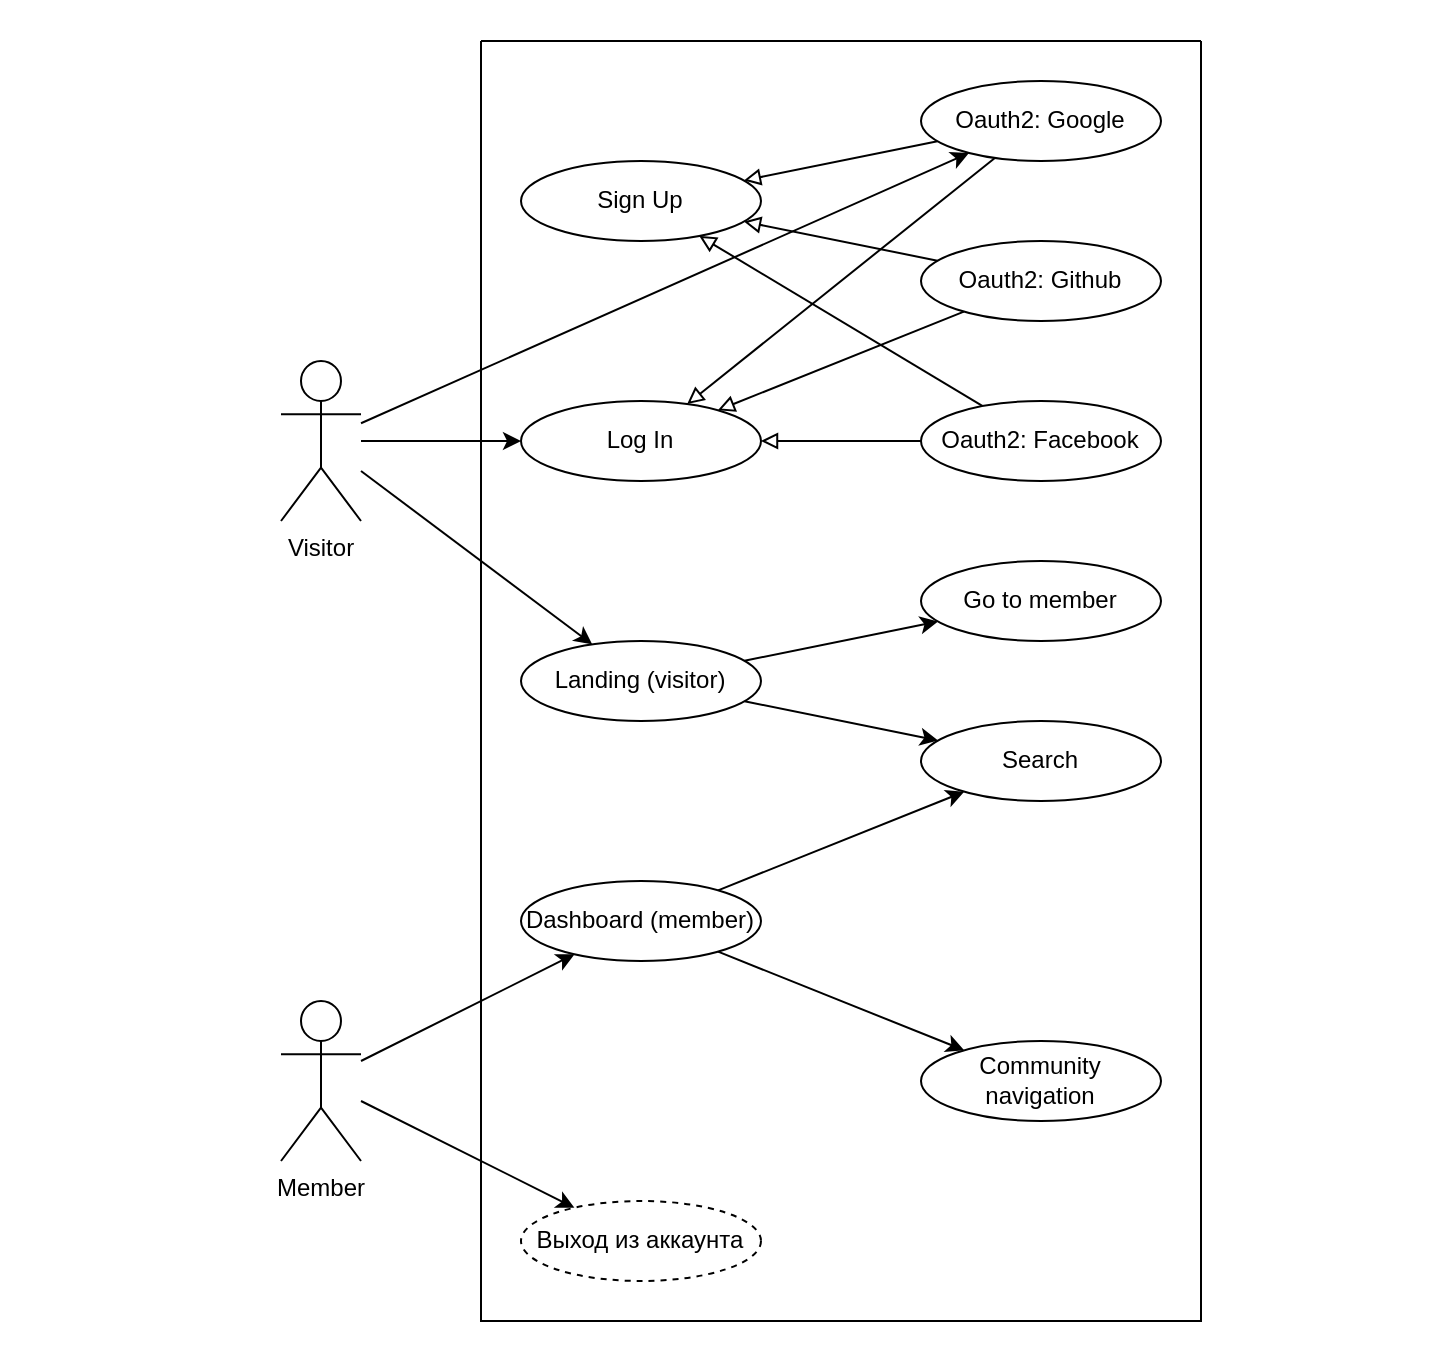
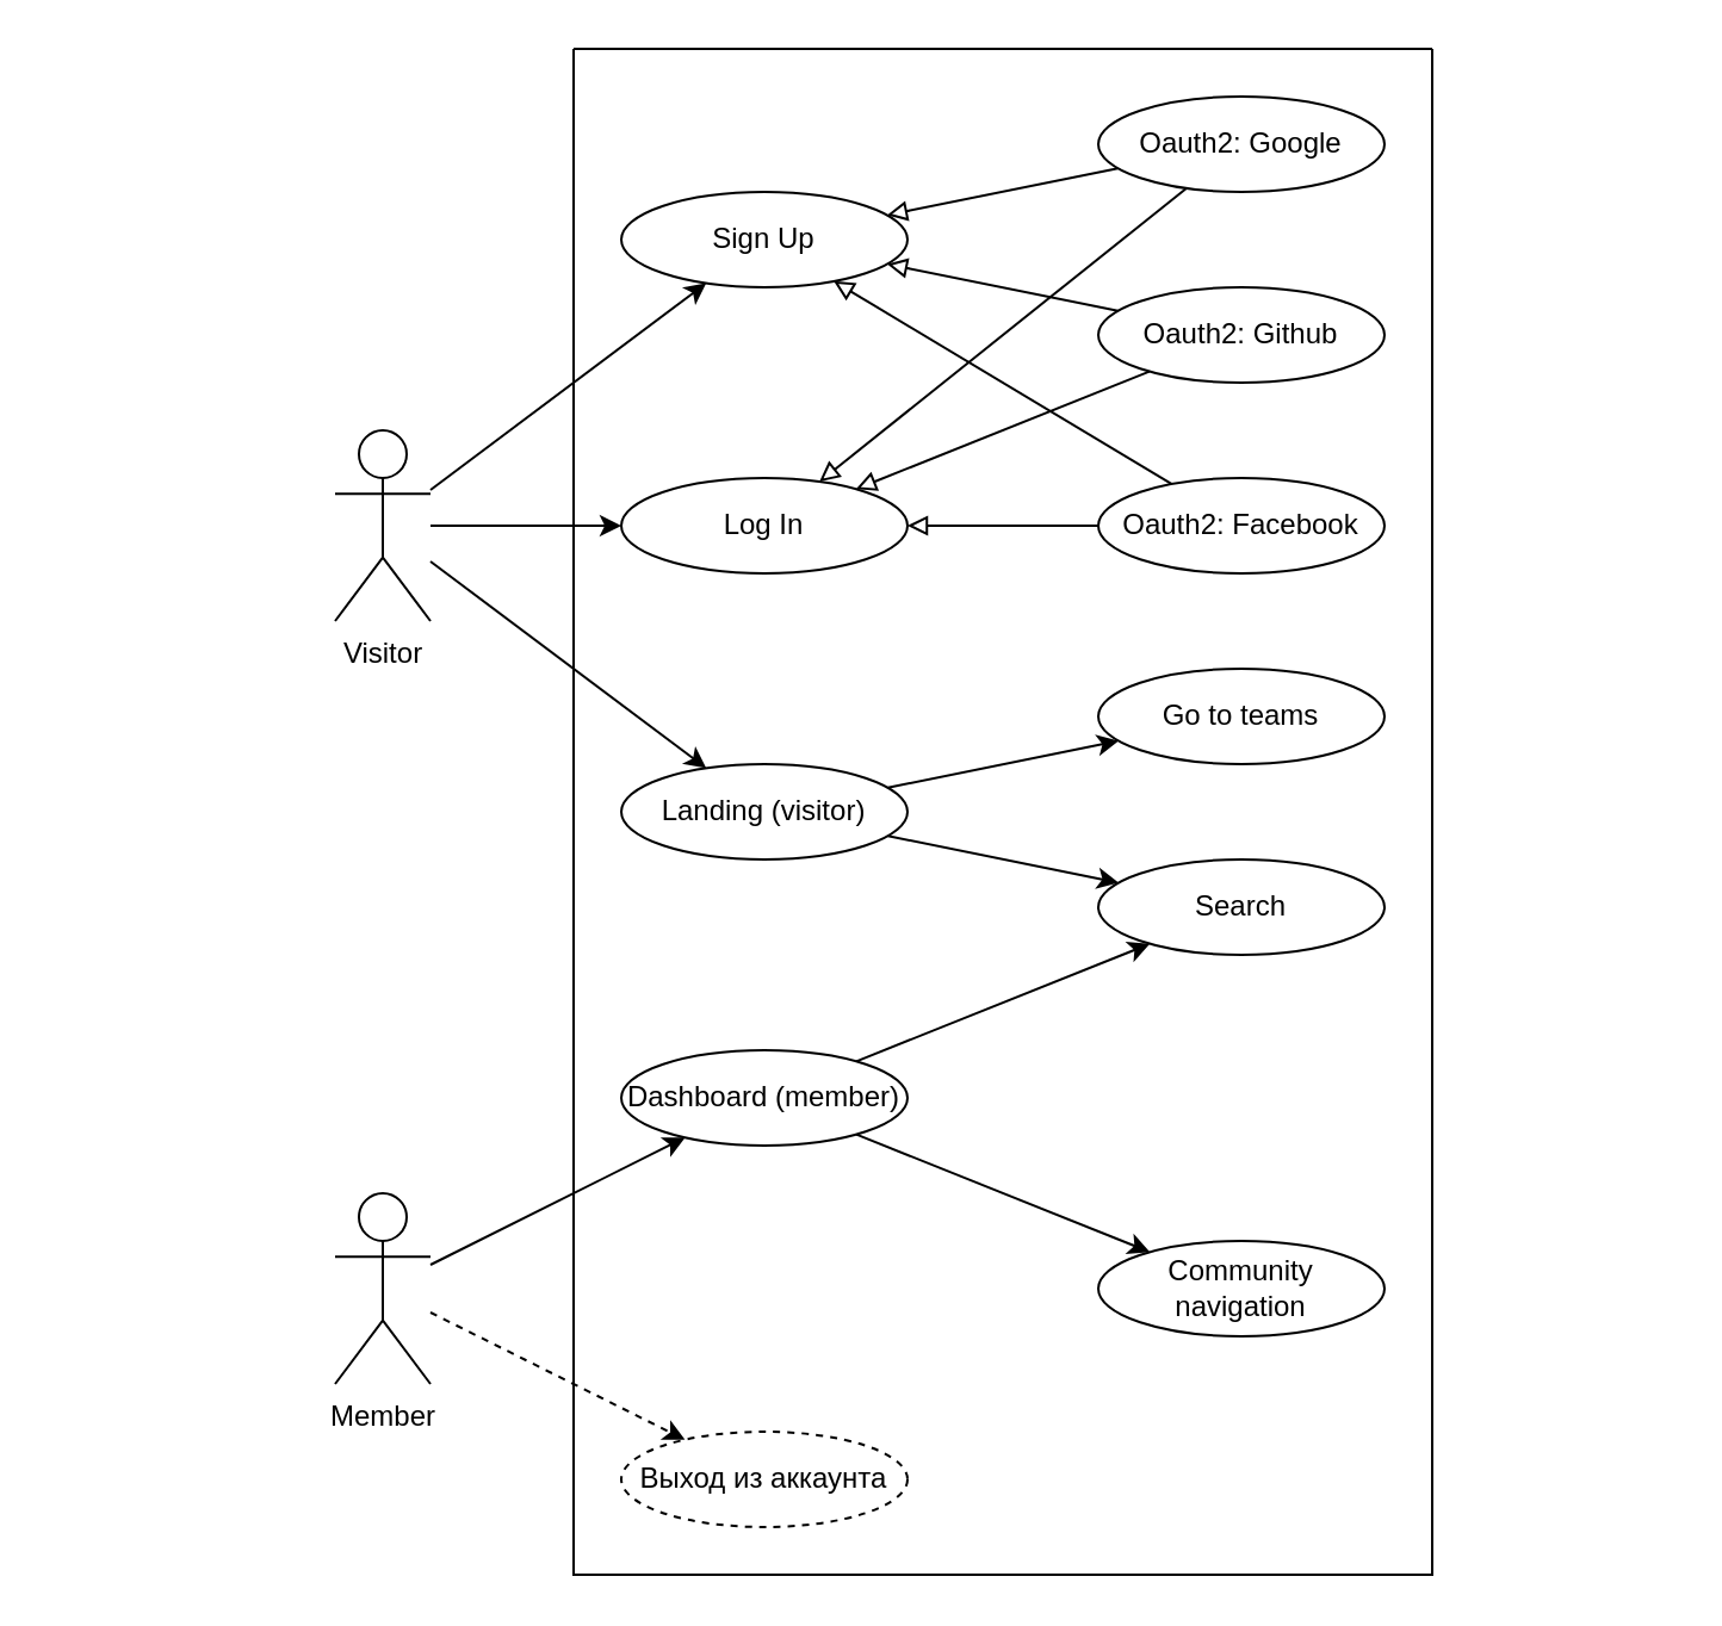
  <mxCell id="0" />
  <mxCell id="1" parent="0" />
- <mxCell id="2" style="edgeStyle=none;rounded=0;orthogonalLoop=1;jettySize=auto;html=1;endArrow=classic;endFill=1;" parent="1" source="5" target="16" edge="1"><mxGeometry relative="1" as="geometry" /></mxCell>
+ <mxCell id="2" style="edgeStyle=none;rounded=0;orthogonalLoop=1;jettySize=auto;html=1;endArrow=classic;endFill=1;" parent="1" source="5" target="9" edge="1"><mxGeometry relative="1" as="geometry" /></mxCell>
  <mxCell id="3" style="edgeStyle=none;rounded=0;orthogonalLoop=1;jettySize=auto;html=1;endArrow=classic;endFill=1;" parent="1" source="5" target="10" edge="1"><mxGeometry relative="1" as="geometry" /></mxCell>
  <mxCell id="4" style="edgeStyle=none;rounded=0;orthogonalLoop=1;jettySize=auto;html=1;endArrow=classic;endFill=1;" parent="1" source="5" target="13" edge="1"><mxGeometry relative="1" as="geometry" /></mxCell>
  <mxCell id="5" value="Visitor" style="shape=umlActor;verticalLabelPosition=bottom;verticalAlign=top;html=1;outlineConnect=0;" parent="1" vertex="1"><mxGeometry x="140" y="180" width="40" height="80" as="geometry" /></mxCell>
  <mxCell id="6" style="edgeStyle=none;rounded=0;orthogonalLoop=1;jettySize=auto;html=1;endArrow=classic;endFill=1;" parent="1" source="8" target="26" edge="1"><mxGeometry relative="1" as="geometry" /></mxCell>
- <mxCell id="7" style="edgeStyle=none;rounded=0;orthogonalLoop=1;jettySize=auto;html=1;endArrow=classic;endFill=1;" parent="1" source="8" target="29" edge="1"><mxGeometry relative="1" as="geometry" /></mxCell>
+ <mxCell id="7" style="edgeStyle=none;rounded=0;orthogonalLoop=1;jettySize=auto;html=1;endArrow=classic;endFill=1;dashed=1;" parent="1" source="8" target="29" edge="1"><mxGeometry relative="1" as="geometry" /></mxCell>
  <mxCell id="8" value="Member" style="shape=umlActor;verticalLabelPosition=bottom;verticalAlign=top;html=1;outlineConnect=0;" parent="1" vertex="1"><mxGeometry x="140" y="500" width="40" height="80" as="geometry" /></mxCell>
  <mxCell id="9" value="Sign Up" style="ellipse;whiteSpace=wrap;html=1;" parent="1" vertex="1"><mxGeometry x="260" y="80" width="120" height="40" as="geometry" /></mxCell>
  <mxCell id="10" value="Log In" style="ellipse;whiteSpace=wrap;html=1;" parent="1" vertex="1"><mxGeometry x="260" y="200" width="120" height="40" as="geometry" /></mxCell>
  <mxCell id="11" style="edgeStyle=none;rounded=0;orthogonalLoop=1;jettySize=auto;html=1;endArrow=classic;endFill=1;" parent="1" source="13" target="17" edge="1"><mxGeometry relative="1" as="geometry"><mxPoint x="468.55" y="289.71" as="targetPoint" /></mxGeometry></mxCell>
  <mxCell id="12" style="edgeStyle=none;rounded=0;orthogonalLoop=1;jettySize=auto;html=1;endArrow=classic;endFill=1;" parent="1" source="13" target="27" edge="1"><mxGeometry relative="1" as="geometry" /></mxCell>
  <mxCell id="13" value="Landing (visitor)" style="ellipse;whiteSpace=wrap;html=1;" parent="1" vertex="1"><mxGeometry x="260" y="320" width="120" height="40" as="geometry" /></mxCell>
  <mxCell id="14" style="edgeStyle=none;rounded=0;orthogonalLoop=1;jettySize=auto;html=1;endArrow=block;endFill=0;" parent="1" source="16" target="9" edge="1"><mxGeometry relative="1" as="geometry" /></mxCell>
  <mxCell id="15" style="edgeStyle=none;rounded=0;orthogonalLoop=1;jettySize=auto;html=1;endArrow=block;endFill=0;" parent="1" source="16" target="10" edge="1"><mxGeometry relative="1" as="geometry" /></mxCell>
  <mxCell id="16" value="Oauth2: Google" style="ellipse;whiteSpace=wrap;html=1;" parent="1" vertex="1"><mxGeometry x="460" y="40" width="120" height="40" as="geometry" /></mxCell>
- <mxCell id="17" value="Go to member" style="ellipse;whiteSpace=wrap;html=1;" parent="1" vertex="1"><mxGeometry x="460" y="280" width="120" height="40" as="geometry" /></mxCell>
+ <mxCell id="17" value="Go to teams" style="ellipse;whiteSpace=wrap;html=1;" parent="1" vertex="1"><mxGeometry x="460" y="280" width="120" height="40" as="geometry" /></mxCell>
  <mxCell id="18" style="edgeStyle=none;rounded=0;orthogonalLoop=1;jettySize=auto;html=1;endArrow=block;endFill=0;" parent="1" source="20" target="10" edge="1"><mxGeometry relative="1" as="geometry" /></mxCell>
  <mxCell id="19" style="edgeStyle=none;rounded=0;orthogonalLoop=1;jettySize=auto;html=1;endArrow=block;endFill=0;" parent="1" source="20" target="9" edge="1"><mxGeometry relative="1" as="geometry" /></mxCell>
  <mxCell id="20" value="Oauth2: Github" style="ellipse;whiteSpace=wrap;html=1;" parent="1" vertex="1"><mxGeometry x="460" y="120" width="120" height="40" as="geometry" /></mxCell>
  <mxCell id="21" style="rounded=0;orthogonalLoop=1;jettySize=auto;html=1;endArrow=block;endFill=0;" parent="1" source="23" target="10" edge="1"><mxGeometry relative="1" as="geometry" /></mxCell>
  <mxCell id="22" style="edgeStyle=none;rounded=0;orthogonalLoop=1;jettySize=auto;html=1;endArrow=block;endFill=0;" parent="1" source="23" target="9" edge="1"><mxGeometry relative="1" as="geometry" /></mxCell>
  <mxCell id="23" value="Oauth2: Facebook" style="ellipse;whiteSpace=wrap;html=1;" parent="1" vertex="1"><mxGeometry x="460" y="200" width="120" height="40" as="geometry" /></mxCell>
  <mxCell id="24" value="" style="edgeStyle=none;rounded=0;orthogonalLoop=1;jettySize=auto;html=1;endArrow=classic;endFill=1;" parent="1" source="26" target="27" edge="1"><mxGeometry relative="1" as="geometry" /></mxCell>
  <mxCell id="25" style="edgeStyle=none;rounded=0;orthogonalLoop=1;jettySize=auto;html=1;endArrow=classic;endFill=1;" parent="1" source="26" target="28" edge="1"><mxGeometry relative="1" as="geometry" /></mxCell>
  <mxCell id="26" value="Dashboard (member)" style="ellipse;whiteSpace=wrap;html=1;" parent="1" vertex="1"><mxGeometry x="260" y="440" width="120" height="40" as="geometry" /></mxCell>
  <mxCell id="27" value="Search" style="ellipse;whiteSpace=wrap;html=1;" parent="1" vertex="1"><mxGeometry x="460" y="360" width="120" height="40" as="geometry" /></mxCell>
  <mxCell id="28" value="Community navigation" style="ellipse;whiteSpace=wrap;html=1;" parent="1" vertex="1"><mxGeometry x="460" y="520" width="120" height="40" as="geometry" /></mxCell>
  <mxCell id="29" value="Выход из аккаунта" style="ellipse;whiteSpace=wrap;html=1;dashed=1;" parent="1" vertex="1"><mxGeometry x="260" y="600" width="120" height="40" as="geometry" /></mxCell>
  <mxCell id="30" value="" style="swimlane;startSize=0;fillColor=none;strokeColor=none;" parent="1" vertex="1"><mxGeometry x="20" y="20" width="680" height="640" as="geometry" /></mxCell>
  <mxCell id="31" value="" style="swimlane;startSize=0;" parent="1" vertex="1"><mxGeometry x="240" y="20" width="360" height="640" as="geometry" /></mxCell>
